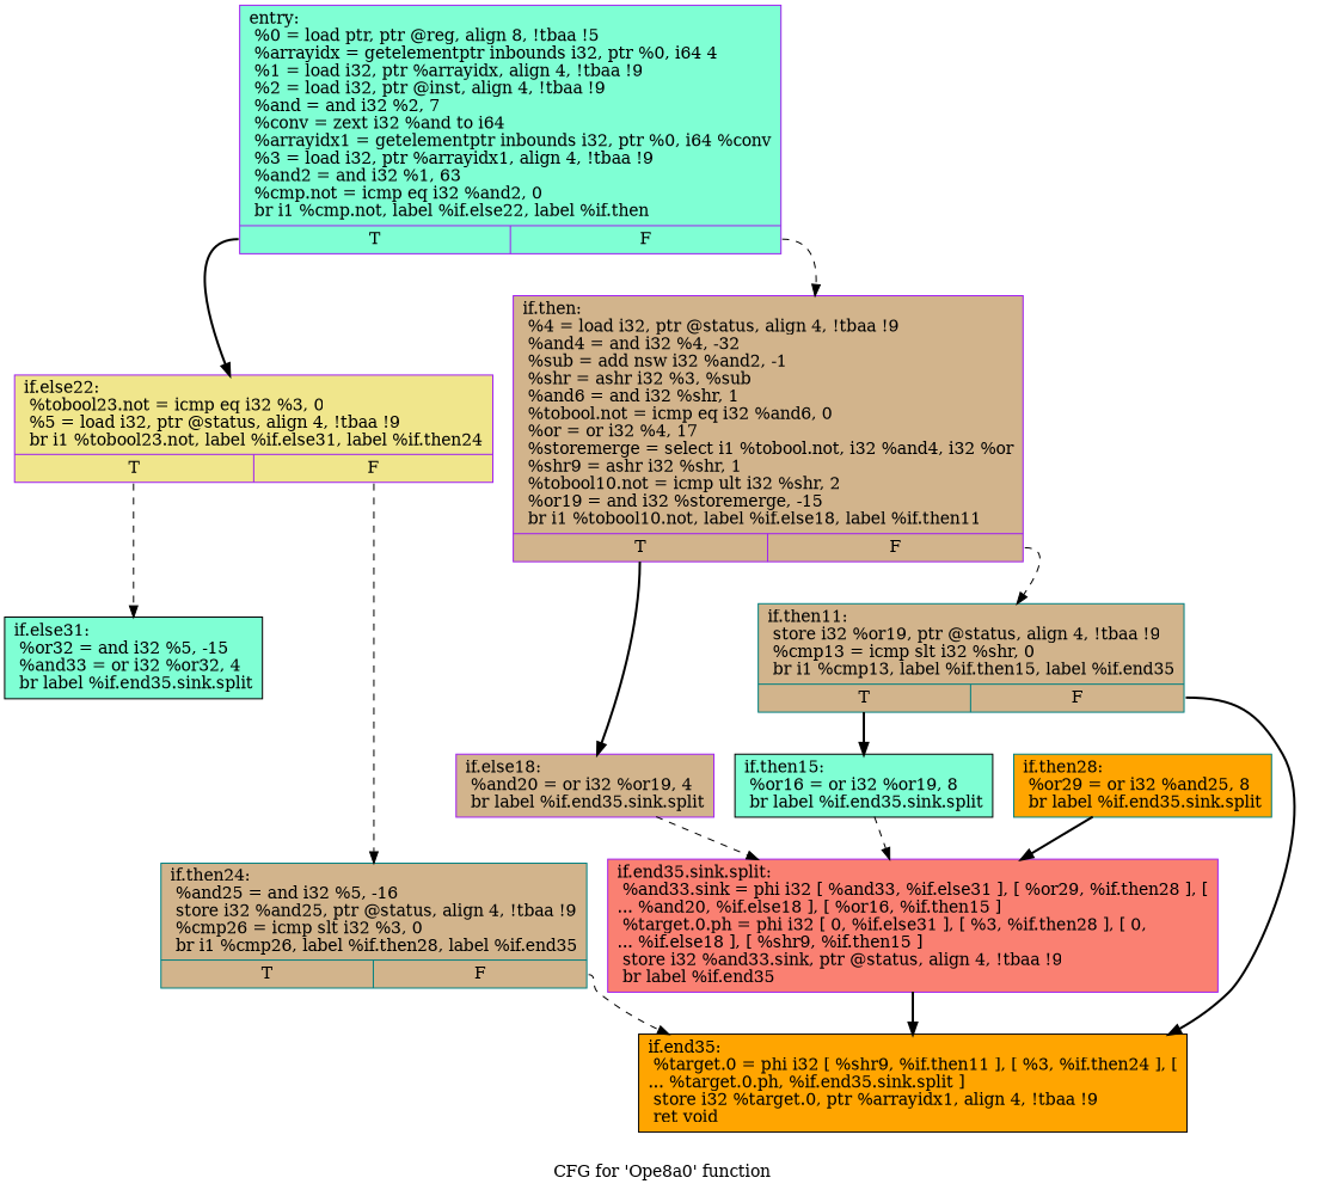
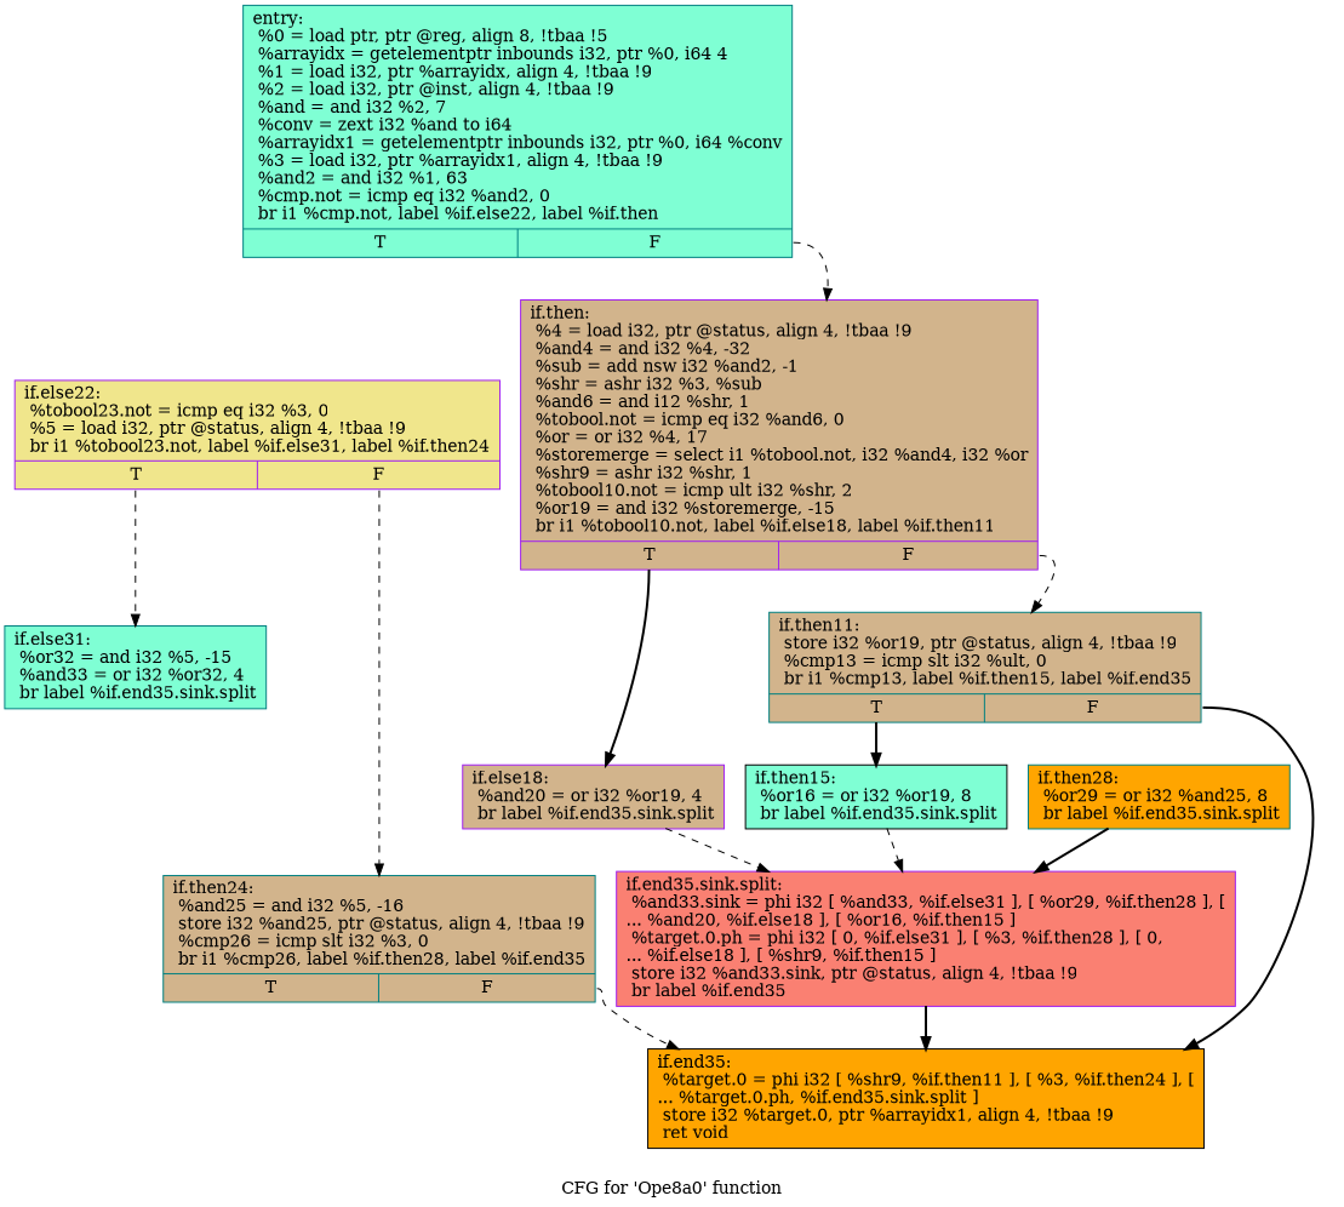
  digraph {
    label="CFG for 'Ope8a0' function"
    node [color=teal fillcolor=tan shape=record style=filled]
    edge [style=dashed tailport=s1]
-   n1 [color=purple fillcolor=aquamarine label="{entry:\l  %0 = load ptr, ptr @reg, align 8, !tbaa !5\l  %arrayidx = getelementptr inbounds i32, ptr %0, i64 4\l  %1 = load i32, ptr %arrayidx, align 4, !tbaa !9\l  %2 = load i32, ptr @inst, align 4, !tbaa !9\l  %and = and i32 %2, 7\l  %conv = zext i32 %and to i64\l  %arrayidx1 = getelementptr inbounds i32, ptr %0, i64 %conv\l  %3 = load i32, ptr %arrayidx1, align 4, !tbaa !9\l  %and2 = and i32 %1, 63\l  %cmp.not = icmp eq i32 %and2, 0\l  br i1 %cmp.not, label %if.else22, label %if.then\l|{<s0>T|<s1>F}}"]
+   n1 [fillcolor=aquamarine label="{entry:\l  %0 = load ptr, ptr @reg, align 8, !tbaa !5\l  %arrayidx = getelementptr inbounds i32, ptr %0, i64 4\l  %1 = load i32, ptr %arrayidx, align 4, !tbaa !9\l  %2 = load i32, ptr @inst, align 4, !tbaa !9\l  %and = and i32 %2, 7\l  %conv = zext i32 %and to i64\l  %arrayidx1 = getelementptr inbounds i32, ptr %0, i64 %conv\l  %3 = load i32, ptr %arrayidx1, align 4, !tbaa !9\l  %and2 = and i32 %1, 63\l  %cmp.not = icmp eq i32 %and2, 0\l  br i1 %cmp.not, label %if.else22, label %if.then\l|{<s0>T|<s1>F}}"]
    n2 [color=purple fillcolor=khaki label="{if.else22:                                        \l  %tobool23.not = icmp eq i32 %3, 0\l  %5 = load i32, ptr @status, align 4, !tbaa !9\l  br i1 %tobool23.not, label %if.else31, label %if.then24\l|{<s0>T|<s1>F}}"]
-   n3 [color=purple label="{if.then:                                          \l  %4 = load i32, ptr @status, align 4, !tbaa !9\l  %and4 = and i32 %4, -32\l  %sub = add nsw i32 %and2, -1\l  %shr = ashr i32 %3, %sub\l  %and6 = and i32 %shr, 1\l  %tobool.not = icmp eq i32 %and6, 0\l  %or = or i32 %4, 17\l  %storemerge = select i1 %tobool.not, i32 %and4, i32 %or\l  %shr9 = ashr i32 %shr, 1\l  %tobool10.not = icmp ult i32 %shr, 2\l  %or19 = and i32 %storemerge, -15\l  br i1 %tobool10.not, label %if.else18, label %if.then11\l|{<s0>T|<s1>F}}"]
-   n4 [color=black fillcolor=aquamarine label="{if.else31:                                        \l  %or32 = and i32 %5, -15\l  %and33 = or i32 %or32, 4\l  br label %if.end35.sink.split\l}"]
+   n3 [color=purple label="{if.then:                                          \l  %4 = load i32, ptr @status, align 4, !tbaa !9\l  %and4 = and i32 %4, -32\l  %sub = add nsw i32 %and2, -1\l  %shr = ashr i32 %3, %sub\l  %and6 = and i12 %shr, 1\l  %tobool.not = icmp eq i32 %and6, 0\l  %or = or i32 %4, 17\l  %storemerge = select i1 %tobool.not, i32 %and4, i32 %or\l  %shr9 = ashr i32 %shr, 1\l  %tobool10.not = icmp ult i32 %shr, 2\l  %or19 = and i32 %storemerge, -15\l  br i1 %tobool10.not, label %if.else18, label %if.then11\l|{<s0>T|<s1>F}}"]
+   n4 [fillcolor=aquamarine label="{if.else31:                                        \l  %or32 = and i32 %5, -15\l  %and33 = or i32 %or32, 4\l  br label %if.end35.sink.split\l}"]
    n5 [label="{if.then24:                                        \l  %and25 = and i32 %5, -16\l  store i32 %and25, ptr @status, align 4, !tbaa !9\l  %cmp26 = icmp slt i32 %3, 0\l  br i1 %cmp26, label %if.then28, label %if.end35\l|{<s0>T|<s1>F}}"]
    n6 [color=purple label="{if.else18:                                        \l  %and20 = or i32 %or19, 4\l  br label %if.end35.sink.split\l}"]
-   n7 [label="{if.then11:                                        \l  store i32 %or19, ptr @status, align 4, !tbaa !9\l  %cmp13 = icmp slt i32 %shr, 0\l  br i1 %cmp13, label %if.then15, label %if.end35\l|{<s0>T|<s1>F}}"]
+   n7 [label="{if.then11:                                        \l  store i32 %or19, ptr @status, align 4, !tbaa !9\l  %cmp13 = icmp slt i32 %ult, 0\l  br i1 %cmp13, label %if.then15, label %if.end35\l|{<s0>T|<s1>F}}"]
    n8 [color=black fillcolor=orange label="{if.end35:                                         \l  %target.0 = phi i32 [ %shr9, %if.then11 ], [ %3, %if.then24 ], [\l... %target.0.ph, %if.end35.sink.split ]\l  store i32 %target.0, ptr %arrayidx1, align 4, !tbaa !9\l  ret void\l}"]
    n9 [color=purple fillcolor=salmon label="{if.end35.sink.split:                              \l  %and33.sink = phi i32 [ %and33, %if.else31 ], [ %or29, %if.then28 ], [\l... %and20, %if.else18 ], [ %or16, %if.then15 ]\l  %target.0.ph = phi i32 [ 0, %if.else31 ], [ %3, %if.then28 ], [ 0,\l... %if.else18 ], [ %shr9, %if.then15 ]\l  store i32 %and33.sink, ptr @status, align 4, !tbaa !9\l  br label %if.end35\l}"]
    n10 [color=black fillcolor=aquamarine label="{if.then15:                                        \l  %or16 = or i32 %or19, 8\l  br label %if.end35.sink.split\l}"]
    n11 [fillcolor=orange label="{if.then28:                                        \l  %or29 = or i32 %and25, 8\l  br label %if.end35.sink.split\l}"]
-   n1 -> n2 [style=bold tailport=s0]
    n1 -> n3
    n2 -> n4 [tailport=s0]
    n2 -> n5
    n3 -> n6 [style=bold tailport=s0]
    n3 -> n7
    n5 -> n8
    n6 -> n9 [tailport=""]
    n7 -> n8 [style=bold]
    n7 -> n10 [style=bold tailport=s0]
    n9 -> n8 [style=bold tailport=""]
    n10 -> n9 [tailport=""]
    n11 -> n9 [style=bold tailport=""]
  }
